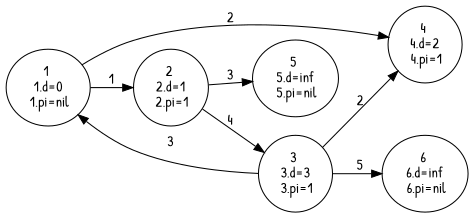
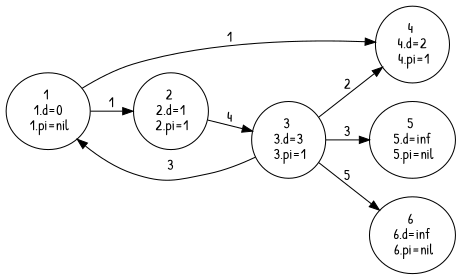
  digraph {
    fontname="Patrick Hand"
    rankdir=LR
    node [fontname="Patrick Hand"]
    edge [fontname="Patrick Hand"]
    "1 \n 1.d=0 \n 1.pi=nil"
    "2 \n 2.d=1 \n 2.pi=1"
    "4 \n 4.d=2 \n 4.pi=1"
    "3 \n 3.d=3 \n 3.pi=1"
    "5 \n 5.d=inf \n 5.pi=nil"
    "6 \n 6.d=inf \n 6.pi=nil"
    "1 \n 1.d=0 \n 1.pi=nil" -> "2 \n 2.d=1 \n 2.pi=1" [label=1]
-   "1 \n 1.d=0 \n 1.pi=nil" -> "4 \n 4.d=2 \n 4.pi=1" [label=2]
+   "1 \n 1.d=0 \n 1.pi=nil" -> "4 \n 4.d=2 \n 4.pi=1" [label=1]
    "2 \n 2.d=1 \n 2.pi=1" -> "3 \n 3.d=3 \n 3.pi=1" [label=4]
    "3 \n 3.d=3 \n 3.pi=1" -> "1 \n 1.d=0 \n 1.pi=nil" [label=3]
    "3 \n 3.d=3 \n 3.pi=1" -> "4 \n 4.d=2 \n 4.pi=1" [label=2]
-   "2 \n 2.d=1 \n 2.pi=1" -> "5 \n 5.d=inf \n 5.pi=nil" [label=3]
+   "3 \n 3.d=3 \n 3.pi=1" -> "5 \n 5.d=inf \n 5.pi=nil" [label=3]
    "3 \n 3.d=3 \n 3.pi=1" -> "6 \n 6.d=inf \n 6.pi=nil" [label=5]
  }
